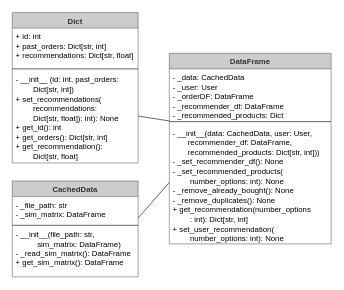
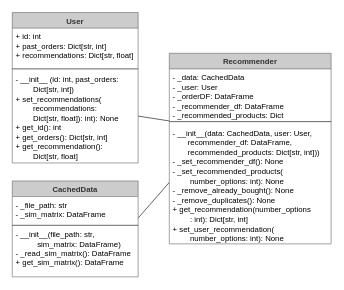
  <mxCell id="0" />
  <mxCell id="1" parent="0" />
  <mxCell id="2" value="" style="endArrow=none;html=1;fontSize=13;entryX=0.013;entryY=-0.023;entryDx=0;entryDy=0;entryPerimeter=0;" parent="1" target="15" edge="1"><mxGeometry width="50" height="50" relative="1" as="geometry"><mxPoint x="225" y="192" as="sourcePoint" /><mxPoint x="275" y="142" as="targetPoint" /></mxGeometry></mxCell>
  <mxCell id="3" value="" style="endArrow=none;html=1;fontSize=13;" parent="1" edge="1"><mxGeometry width="50" height="50" relative="1" as="geometry"><mxPoint x="222" y="372" as="sourcePoint" /><mxPoint x="292" y="292" as="targetPoint" /></mxGeometry></mxCell>
- <mxCell id="4" value="Dict" style="swimlane;fontStyle=1;align=center;verticalAlign=top;childLayout=stackLayout;horizontal=1;startSize=26;horizontalStack=0;resizeParent=1;resizeLast=0;collapsible=1;marginBottom=0;shadow=0;strokeWidth=1;strokeColor=#666666;fontColor=#333333;fontSize=13;fillColor=#CCCCCC;swimlaneFillColor=#ffffff;" parent="1" vertex="1"><mxGeometry x="20" y="20" width="210" height="251" as="geometry"><mxRectangle x="213" y="130" width="160" height="26" as="alternateBounds" /></mxGeometry></mxCell>
+ <mxCell id="4" value="User" style="swimlane;fontStyle=1;align=center;verticalAlign=top;childLayout=stackLayout;horizontal=1;startSize=26;horizontalStack=0;resizeParent=1;resizeLast=0;collapsible=1;marginBottom=0;shadow=0;strokeWidth=1;strokeColor=#666666;fontColor=#333333;fontSize=13;fillColor=#CCCCCC;swimlaneFillColor=#ffffff;" parent="1" vertex="1"><mxGeometry x="20" y="20" width="210" height="251" as="geometry"><mxRectangle x="213" y="130" width="160" height="26" as="alternateBounds" /></mxGeometry></mxCell>
  <mxCell id="5" value="+ id: int&#10;+ past_orders: Dict[str, int]&#10;+ recommendations: Dict[str, float]" style="text;align=left;verticalAlign=top;spacingLeft=4;spacingRight=4;overflow=hidden;rotatable=0;points=[[0,0.5],[1,0.5]];portConstraint=eastwest;fontSize=13;" parent="4" vertex="1"><mxGeometry y="26" width="210" height="64" as="geometry" /></mxCell>
  <mxCell id="6" value="" style="line;html=1;strokeWidth=1;align=left;verticalAlign=middle;spacingTop=-1;spacingLeft=3;spacingRight=3;rotatable=0;labelPosition=right;points=[];portConstraint=eastwest;fontSize=13;" parent="4" vertex="1"><mxGeometry y="90" width="210" height="8" as="geometry" /></mxCell>
  <mxCell id="7" value="- __init__ (id: int, past_orders: &#10;        Dict[str, int])&#10;+ set_recommendations(&#10;        recommendations: &#10;        Dict[str, float]): int): None&#10;+ get_id(): int&#10;+ get_orders(): Dict[str, int]&#10;+ get_recommendation(): &#10;        Dict[str, float]" style="text;align=left;verticalAlign=top;spacingLeft=4;spacingRight=4;overflow=hidden;rotatable=0;points=[[0,0.5],[1,0.5]];portConstraint=eastwest;fontSize=13;" parent="4" vertex="1"><mxGeometry y="98" width="210" height="153" as="geometry" /></mxCell>
  <mxCell id="8" value="CachedData" style="swimlane;fontStyle=1;align=center;verticalAlign=top;childLayout=stackLayout;horizontal=1;startSize=26;horizontalStack=0;resizeParent=1;resizeLast=0;collapsible=1;marginBottom=0;shadow=0;strokeWidth=1;strokeColor=#666666;fontColor=#333333;fontSize=13;fillColor=#CCCCCC;swimlaneFillColor=#ffffff;" parent="1" vertex="1"><mxGeometry x="20" y="301" width="210" height="160" as="geometry"><mxRectangle x="330" y="360" width="170" height="26" as="alternateBounds" /></mxGeometry></mxCell>
  <mxCell id="9" value="- _file_path: str&#10;- _sim_matrix: DataFrame" style="text;align=left;verticalAlign=top;spacingLeft=4;spacingRight=4;overflow=hidden;rotatable=0;points=[[0,0.5],[1,0.5]];portConstraint=eastwest;fontSize=13;" parent="8" vertex="1"><mxGeometry y="26" width="210" height="44" as="geometry" /></mxCell>
  <mxCell id="10" value="" style="line;html=1;strokeWidth=1;align=left;verticalAlign=middle;spacingTop=-1;spacingLeft=3;spacingRight=3;rotatable=0;labelPosition=right;points=[];portConstraint=eastwest;fontSize=13;" parent="8" vertex="1"><mxGeometry y="70" width="210" height="8" as="geometry" /></mxCell>
  <mxCell id="11" value="- __init__(file_path: str, &lt;br style=&quot;font-size: 13px;&quot;&gt;&amp;nbsp; &amp;nbsp; &amp;nbsp; &amp;nbsp; &amp;nbsp; sim_matrix: DataFrame)&lt;br style=&quot;font-size: 13px;&quot;&gt;- _read_sim_matrix(): DataFrame&lt;br style=&quot;font-size: 13px;&quot;&gt;+ get_sim_matrix(): DataFrame" style="text;html=1;align=left;verticalAlign=middle;resizable=0;points=[];autosize=1;spacingLeft=4;fontSize=13;" parent="8" vertex="1"><mxGeometry y="78" width="210" height="70" as="geometry" /></mxCell>
- <mxCell id="12" value="DataFrame" style="swimlane;fontStyle=1;align=center;verticalAlign=top;childLayout=stackLayout;horizontal=1;startSize=26;horizontalStack=0;resizeParent=1;resizeLast=0;collapsible=1;marginBottom=0;shadow=0;strokeWidth=1;strokeColor=#666666;fontColor=#333333;fontSize=13;fillColor=#CCCCCC;swimlaneFillColor=#ffffff;" parent="1" vertex="1"><mxGeometry x="282" y="88" width="270" height="318" as="geometry"><mxRectangle x="480" y="180" width="160" height="26" as="alternateBounds" /></mxGeometry></mxCell>
+ <mxCell id="12" value="Recommender" style="swimlane;fontStyle=1;align=center;verticalAlign=top;childLayout=stackLayout;horizontal=1;startSize=26;horizontalStack=0;resizeParent=1;resizeLast=0;collapsible=1;marginBottom=0;shadow=0;strokeWidth=1;strokeColor=#666666;fontColor=#333333;fontSize=13;fillColor=#CCCCCC;swimlaneFillColor=#ffffff;" parent="1" vertex="1"><mxGeometry x="282" y="88" width="270" height="318" as="geometry"><mxRectangle x="480" y="180" width="160" height="26" as="alternateBounds" /></mxGeometry></mxCell>
  <mxCell id="13" value="- _data: CachedData&#10;- _user: User&#10;- _orderDF: DataFrame&#10;- _recommender_df: DataFrame&#10;- _recommended_products: Dict" style="text;align=left;verticalAlign=top;spacingLeft=4;spacingRight=4;overflow=hidden;rotatable=0;points=[[0,0.5],[1,0.5]];portConstraint=eastwest;shadow=0;html=0;fontSize=13;" parent="12" vertex="1"><mxGeometry y="26" width="270" height="84" as="geometry" /></mxCell>
  <mxCell id="14" value="" style="line;html=1;strokeWidth=1;align=left;verticalAlign=middle;spacingTop=-1;spacingLeft=3;spacingRight=3;rotatable=0;labelPosition=right;points=[];portConstraint=eastwest;fontSize=13;" parent="12" vertex="1"><mxGeometry y="110" width="270" height="8" as="geometry" /></mxCell>
  <mxCell id="15" value="- __init__(data: CachedData, user: User, &#10;       recommender_df: DataFrame, &#10;       recommended_products: Dict[str, int]))&#10;- _set_recommender_df(): None&#10;- _set_recommended_products(&#10;        number_options: int): None&#10;- _remove_already_bought(): None&#10;- _remove_duplicates(): None&#10;+ get_recommendation(number_options&#10;        : int): Dict[str, int]&#10;+ set_user_recommendation(&#10;        number_options: int): None" style="text;align=left;verticalAlign=top;spacingLeft=4;spacingRight=4;overflow=hidden;rotatable=0;points=[[0,0.5],[1,0.5]];portConstraint=eastwest;spacingTop=1;spacing=2;fontSize=13;" parent="12" vertex="1"><mxGeometry y="118" width="270" height="200" as="geometry" /></mxCell>
